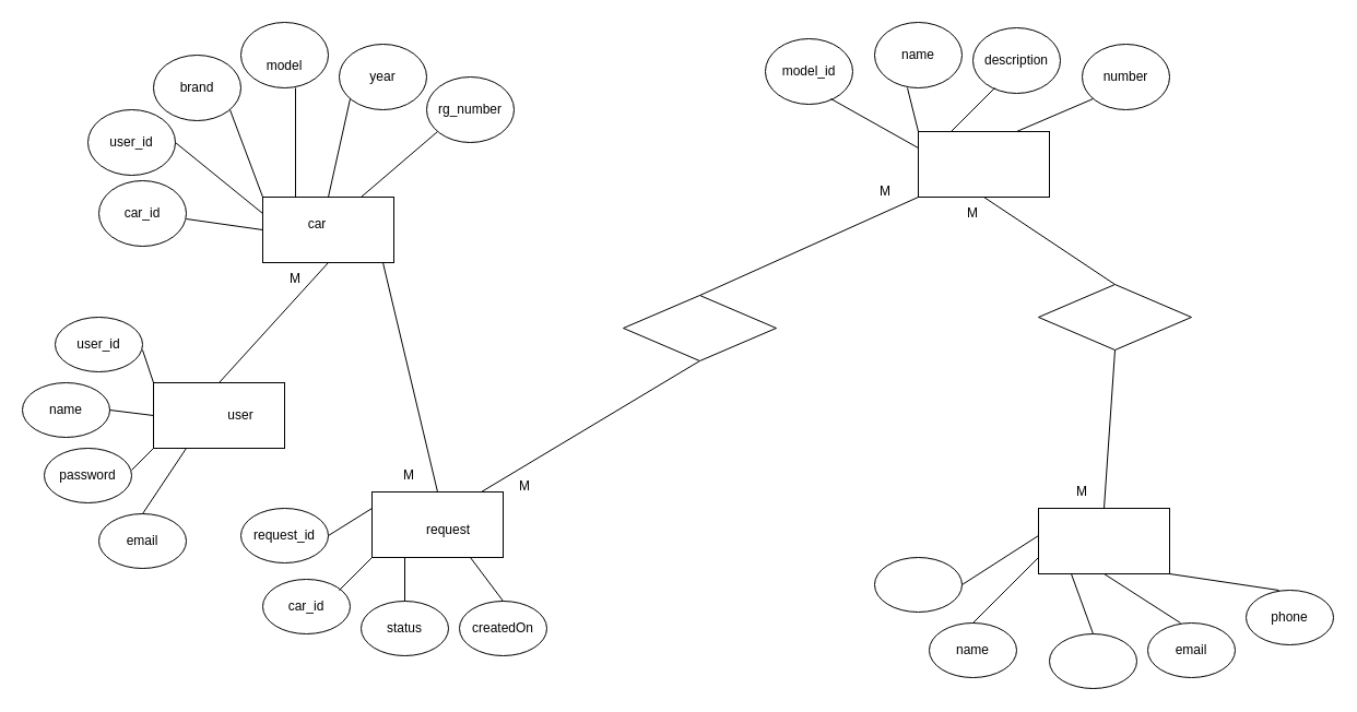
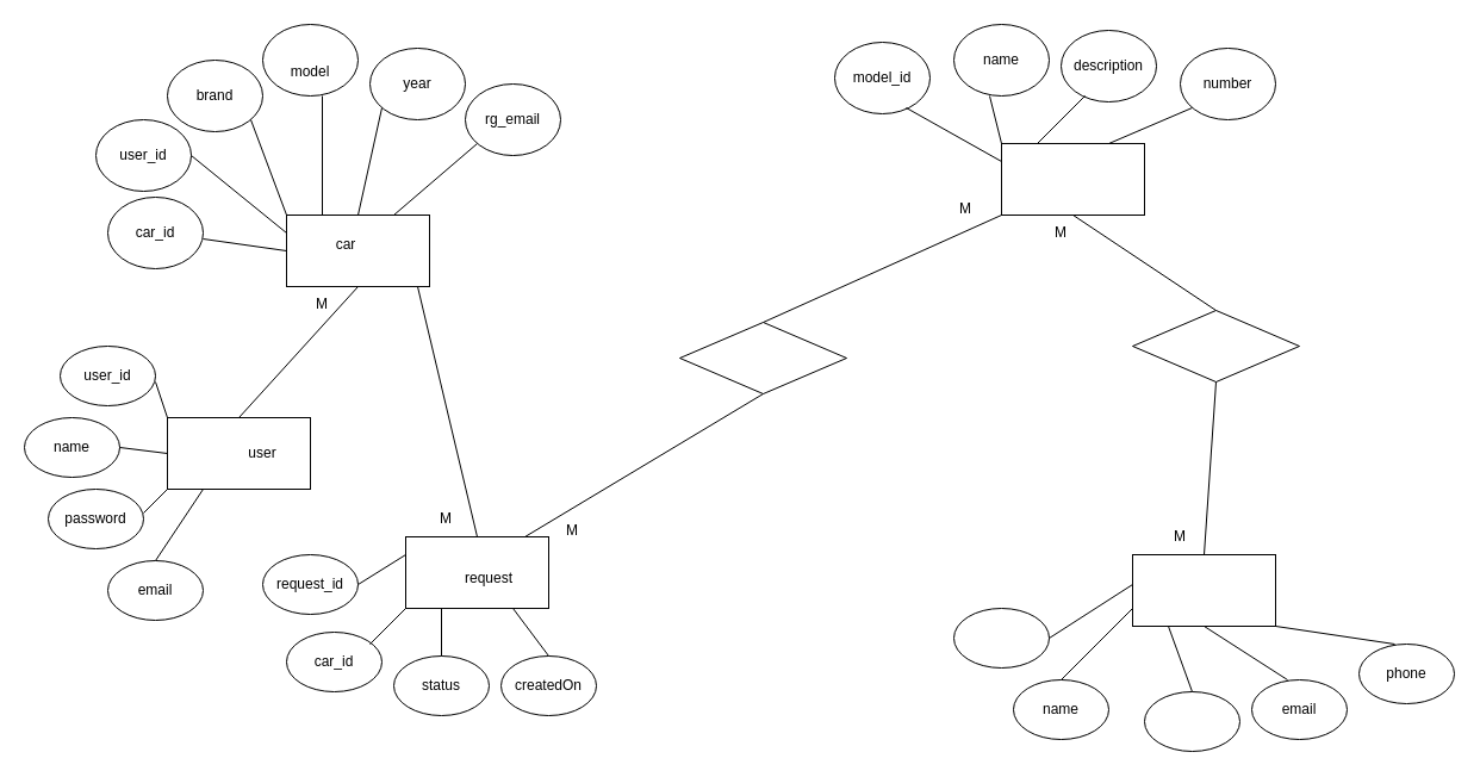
  <mxCell id="0" />
  <mxCell id="1" parent="0" />
  <mxCell id="2" value="" style="rounded=0;whiteSpace=wrap;html=1;" vertex="1" parent="1"><mxGeometry x="140" y="350" width="120" height="60" as="geometry" /></mxCell>
  <mxCell id="3" value="user" style="text;html=1;align=center;verticalAlign=middle;whiteSpace=wrap;rounded=0;" vertex="1" parent="1"><mxGeometry x="190" y="365" width="60" height="30" as="geometry" /></mxCell>
  <mxCell id="4" value="" style="ellipse;whiteSpace=wrap;html=1;" vertex="1" parent="1"><mxGeometry x="40" y="410" width="80" height="50" as="geometry" /></mxCell>
  <mxCell id="5" value="" style="ellipse;whiteSpace=wrap;html=1;" vertex="1" parent="1"><mxGeometry x="20" y="350" width="80" height="50" as="geometry" /></mxCell>
  <mxCell id="6" value="" style="ellipse;whiteSpace=wrap;html=1;" vertex="1" parent="1"><mxGeometry x="90" y="470" width="80" height="50" as="geometry" /></mxCell>
  <mxCell id="7" value="" style="ellipse;whiteSpace=wrap;html=1;" vertex="1" parent="1"><mxGeometry x="50" y="290" width="80" height="50" as="geometry" /></mxCell>
  <mxCell id="8" value="user_id" style="text;html=1;align=center;verticalAlign=middle;whiteSpace=wrap;rounded=0;" vertex="1" parent="1"><mxGeometry x="60" y="300" width="60" height="30" as="geometry" /></mxCell>
  <mxCell id="9" value="name" style="text;html=1;align=center;verticalAlign=middle;whiteSpace=wrap;rounded=0;" vertex="1" parent="1"><mxGeometry x="30" y="360" width="60" height="30" as="geometry" /></mxCell>
  <mxCell id="10" value="password" style="text;html=1;align=center;verticalAlign=middle;whiteSpace=wrap;rounded=0;" vertex="1" parent="1"><mxGeometry x="50" y="420" width="60" height="30" as="geometry" /></mxCell>
  <mxCell id="11" value="email" style="text;html=1;align=center;verticalAlign=middle;whiteSpace=wrap;rounded=0;" vertex="1" parent="1"><mxGeometry x="100" y="480" width="60" height="30" as="geometry" /></mxCell>
  <mxCell id="12" value="" style="endArrow=none;html=1;rounded=0;entryX=0;entryY=0;entryDx=0;entryDy=0;" edge="1" parent="1" target="2"><mxGeometry width="50" height="50" relative="1" as="geometry"><mxPoint x="130" y="320" as="sourcePoint" /><mxPoint x="180" y="270" as="targetPoint" /></mxGeometry></mxCell>
  <mxCell id="13" value="" style="endArrow=none;html=1;rounded=0;entryX=0;entryY=0.5;entryDx=0;entryDy=0;" edge="1" parent="1" target="2"><mxGeometry width="50" height="50" relative="1" as="geometry"><mxPoint x="100" y="375" as="sourcePoint" /><mxPoint x="160.711" y="375" as="targetPoint" /></mxGeometry></mxCell>
  <mxCell id="14" value="" style="endArrow=none;html=1;rounded=0;entryX=0;entryY=1;entryDx=0;entryDy=0;" edge="1" parent="1" target="2"><mxGeometry width="50" height="50" relative="1" as="geometry"><mxPoint x="120" y="430" as="sourcePoint" /><mxPoint x="170" y="380" as="targetPoint" /></mxGeometry></mxCell>
  <mxCell id="15" value="" style="endArrow=none;html=1;rounded=0;entryX=0.25;entryY=1;entryDx=0;entryDy=0;" edge="1" parent="1" target="2"><mxGeometry width="50" height="50" relative="1" as="geometry"><mxPoint x="130" y="470" as="sourcePoint" /><mxPoint x="180" y="420" as="targetPoint" /></mxGeometry></mxCell>
  <mxCell id="16" value="" style="rounded=0;whiteSpace=wrap;html=1;" vertex="1" parent="1"><mxGeometry x="240" y="180" width="120" height="60" as="geometry" /></mxCell>
  <mxCell id="17" value="car" style="text;html=1;align=center;verticalAlign=middle;whiteSpace=wrap;rounded=0;" vertex="1" parent="1"><mxGeometry x="260" y="190" width="60" height="30" as="geometry" /></mxCell>
  <mxCell id="18" value="" style="ellipse;whiteSpace=wrap;html=1;" vertex="1" parent="1"><mxGeometry x="90" y="165" width="80" height="60" as="geometry" /></mxCell>
  <mxCell id="19" value="" style="ellipse;whiteSpace=wrap;html=1;" vertex="1" parent="1"><mxGeometry x="310" y="40" width="80" height="60" as="geometry" /></mxCell>
  <mxCell id="20" value="" style="ellipse;whiteSpace=wrap;html=1;" vertex="1" parent="1"><mxGeometry x="220" y="20" width="80" height="60" as="geometry" /></mxCell>
  <mxCell id="21" value="" style="ellipse;whiteSpace=wrap;html=1;" vertex="1" parent="1"><mxGeometry x="80" y="100" width="80" height="60" as="geometry" /></mxCell>
  <mxCell id="22" value="" style="ellipse;whiteSpace=wrap;html=1;" vertex="1" parent="1"><mxGeometry x="140" y="50" width="80" height="60" as="geometry" /></mxCell>
  <mxCell id="23" value="" style="ellipse;whiteSpace=wrap;html=1;" vertex="1" parent="1"><mxGeometry x="390" y="70" width="80" height="60" as="geometry" /></mxCell>
  <mxCell id="24" value="" style="endArrow=none;html=1;rounded=0;entryX=0;entryY=0.5;entryDx=0;entryDy=0;" edge="1" parent="1" target="16"><mxGeometry width="50" height="50" relative="1" as="geometry"><mxPoint x="170" y="200" as="sourcePoint" /><mxPoint x="220" y="150" as="targetPoint" /></mxGeometry></mxCell>
  <mxCell id="25" value="" style="endArrow=none;html=1;rounded=0;entryX=0;entryY=0.25;entryDx=0;entryDy=0;" edge="1" parent="1" target="16"><mxGeometry width="50" height="50" relative="1" as="geometry"><mxPoint x="160" y="130" as="sourcePoint" /><mxPoint x="210" y="80" as="targetPoint" /></mxGeometry></mxCell>
  <mxCell id="26" value="" style="endArrow=none;html=1;rounded=0;entryX=0;entryY=0;entryDx=0;entryDy=0;" edge="1" parent="1" target="16"><mxGeometry width="50" height="50" relative="1" as="geometry"><mxPoint x="210" y="100" as="sourcePoint" /><mxPoint x="260" y="50" as="targetPoint" /></mxGeometry></mxCell>
  <mxCell id="27" value="" style="endArrow=none;html=1;rounded=0;exitX=0.25;exitY=0;exitDx=0;exitDy=0;" edge="1" parent="1" source="16"><mxGeometry width="50" height="50" relative="1" as="geometry"><mxPoint x="220" y="130" as="sourcePoint" /><mxPoint x="270" y="80" as="targetPoint" /></mxGeometry></mxCell>
  <mxCell id="28" value="" style="endArrow=none;html=1;rounded=0;exitX=0.5;exitY=0;exitDx=0;exitDy=0;" edge="1" parent="1" source="16"><mxGeometry width="50" height="50" relative="1" as="geometry"><mxPoint x="270" as="sourcePoint" y="140" /><mxPoint x="320" y="90" as="targetPoint" /></mxGeometry></mxCell>
  <mxCell id="29" value="" style="endArrow=none;html=1;rounded=0;exitX=0.75;exitY=0;exitDx=0;exitDy=0;" edge="1" parent="1" source="16"><mxGeometry width="50" height="50" relative="1" as="geometry"><mxPoint x="350" y="170" as="sourcePoint" /><mxPoint x="400" y="120" as="targetPoint" /></mxGeometry></mxCell>
  <mxCell id="30" value="car_id" style="text;html=1;align=center;verticalAlign=middle;whiteSpace=wrap;rounded=0;" vertex="1" parent="1"><mxGeometry x="100" y="180" width="60" height="30" as="geometry" /></mxCell>
  <mxCell id="31" value="user_id" style="text;html=1;align=center;verticalAlign=middle;whiteSpace=wrap;rounded=0;" vertex="1" parent="1"><mxGeometry x="90" y="115" width="60" height="30" as="geometry" /></mxCell>
  <mxCell id="32" value="brand" style="text;html=1;align=center;verticalAlign=middle;whiteSpace=wrap;rounded=0;" vertex="1" parent="1"><mxGeometry x="150" y="65" width="60" height="30" as="geometry" /></mxCell>
  <mxCell id="33" value="model" style="text;html=1;align=center;verticalAlign=middle;whiteSpace=wrap;rounded=0;" vertex="1" parent="1"><mxGeometry x="230" y="45" width="60" height="30" as="geometry" /></mxCell>
  <mxCell id="34" value="year" style="text;html=1;align=center;verticalAlign=middle;whiteSpace=wrap;rounded=0;" vertex="1" parent="1"><mxGeometry x="320" y="55" width="60" height="30" as="geometry" /></mxCell>
- <mxCell id="35" value="rg_number" style="text;html=1;align=center;verticalAlign=middle;whiteSpace=wrap;rounded=0;" vertex="1" parent="1"><mxGeometry x="400" y="85" width="60" height="30" as="geometry" /></mxCell>
+ <mxCell id="35" value="rg_email" style="text;html=1;align=center;verticalAlign=middle;whiteSpace=wrap;rounded=0;" vertex="1" parent="1"><mxGeometry x="400" y="85" width="60" height="30" as="geometry" /></mxCell>
  <mxCell id="36" value="" style="endArrow=none;html=1;rounded=0;entryX=0.5;entryY=1;entryDx=0;entryDy=0;" edge="1" parent="1" target="16"><mxGeometry width="50" height="50" relative="1" as="geometry"><mxPoint x="200" y="350" as="sourcePoint" /><mxPoint x="250" y="300" as="targetPoint" /></mxGeometry></mxCell>
  <mxCell id="37" value="M" style="text;html=1;align=center;verticalAlign=middle;whiteSpace=wrap;rounded=0;" vertex="1" parent="1"><mxGeometry x="240" y="240" width="60" height="30" as="geometry" /></mxCell>
  <mxCell id="38" value="" style="rounded=0;whiteSpace=wrap;html=1;" vertex="1" parent="1"><mxGeometry x="840" y="120" width="120" height="60" as="geometry" /></mxCell>
  <mxCell id="39" value="" style="ellipse;whiteSpace=wrap;html=1;" vertex="1" parent="1"><mxGeometry x="800" y="20" width="80" height="60" as="geometry" /></mxCell>
  <mxCell id="40" value="" style="ellipse;whiteSpace=wrap;html=1;" vertex="1" parent="1"><mxGeometry x="700" y="35" width="80" height="60" as="geometry" /></mxCell>
  <mxCell id="41" value="" style="ellipse;whiteSpace=wrap;html=1;" vertex="1" parent="1"><mxGeometry x="890" y="25" width="80" height="60" as="geometry" /></mxCell>
  <mxCell id="42" value="" style="ellipse;whiteSpace=wrap;html=1;" vertex="1" parent="1"><mxGeometry x="990" y="40" width="80" height="60" as="geometry" /></mxCell>
  <mxCell id="43" value="model_id" style="text;html=1;align=center;verticalAlign=middle;whiteSpace=wrap;rounded=0;" vertex="1" parent="1"><mxGeometry x="710" y="50" width="60" height="30" as="geometry" /></mxCell>
  <mxCell id="44" value="name" style="text;html=1;align=center;verticalAlign=middle;whiteSpace=wrap;rounded=0;" vertex="1" parent="1"><mxGeometry x="810" y="35" width="60" height="30" as="geometry" /></mxCell>
  <mxCell id="45" value="description" style="text;html=1;align=center;verticalAlign=middle;whiteSpace=wrap;rounded=0;" vertex="1" parent="1"><mxGeometry x="900" y="40" width="60" height="30" as="geometry" /></mxCell>
  <mxCell id="46" value="number" style="text;html=1;align=center;verticalAlign=middle;whiteSpace=wrap;rounded=0;" vertex="1" parent="1"><mxGeometry x="1000" y="55" width="60" height="30" as="geometry" /></mxCell>
  <mxCell id="47" value="" style="endArrow=none;html=1;rounded=0;exitX=0;exitY=0.25;exitDx=0;exitDy=0;" edge="1" parent="1" source="38"><mxGeometry width="50" height="50" relative="1" as="geometry"><mxPoint x="710" as="sourcePoint" y="140" /><mxPoint x="760" y="90" as="targetPoint" /></mxGeometry></mxCell>
  <mxCell id="48" value="" style="endArrow=none;html=1;rounded=0;exitX=0;exitY=0;exitDx=0;exitDy=0;" edge="1" parent="1" source="38"><mxGeometry width="50" height="50" relative="1" as="geometry"><mxPoint x="780" y="130" as="sourcePoint" /><mxPoint x="830" y="80" as="targetPoint" /></mxGeometry></mxCell>
  <mxCell id="49" value="" style="endArrow=none;html=1;rounded=0;exitX=0.25;exitY=0;exitDx=0;exitDy=0;" edge="1" parent="1" source="38"><mxGeometry width="50" height="50" relative="1" as="geometry"><mxPoint x="860" y="130" as="sourcePoint" /><mxPoint x="910" y="80" as="targetPoint" /></mxGeometry></mxCell>
  <mxCell id="50" value="" style="endArrow=none;html=1;rounded=0;exitX=0.75;exitY=0;exitDx=0;exitDy=0;" edge="1" parent="1" source="38"><mxGeometry width="50" height="50" relative="1" as="geometry"><mxPoint x="950" as="sourcePoint" y="140" /><mxPoint x="1000" y="90" as="targetPoint" /></mxGeometry></mxCell>
  <mxCell id="51" value="" style="rounded=0;whiteSpace=wrap;html=1;" vertex="1" parent="1"><mxGeometry x="950" y="465" width="120" height="60" as="geometry" /></mxCell>
  <mxCell id="52" value="" style="ellipse;whiteSpace=wrap;html=1;" vertex="1" parent="1"><mxGeometry x="850" y="570" width="80" height="50" as="geometry" /></mxCell>
  <mxCell id="53" value="" style="ellipse;whiteSpace=wrap;html=1;" vertex="1" parent="1"><mxGeometry x="800" y="510" width="80" height="50" as="geometry" /></mxCell>
  <mxCell id="54" value="" style="ellipse;whiteSpace=wrap;html=1;" vertex="1" parent="1"><mxGeometry x="960" y="580" width="80" height="50" as="geometry" /></mxCell>
  <mxCell id="55" value="" style="ellipse;whiteSpace=wrap;html=1;" vertex="1" parent="1"><mxGeometry x="1050" y="570" width="80" height="50" as="geometry" /></mxCell>
  <mxCell id="56" value="" style="ellipse;whiteSpace=wrap;html=1;" vertex="1" parent="1"><mxGeometry x="1140" y="540" width="80" height="50" as="geometry" /></mxCell>
  <mxCell id="57" value="" style="endArrow=none;html=1;rounded=0;exitX=1;exitY=0.5;exitDx=0;exitDy=0;" edge="1" parent="1" source="53"><mxGeometry width="50" height="50" relative="1" as="geometry"><mxPoint x="900" y="540" as="sourcePoint" /><mxPoint x="950" y="490" as="targetPoint" /></mxGeometry></mxCell>
  <mxCell id="58" value="" style="endArrow=none;html=1;rounded=0;entryX=0;entryY=0.75;entryDx=0;entryDy=0;" edge="1" parent="1" target="51"><mxGeometry width="50" height="50" relative="1" as="geometry"><mxPoint x="890" y="570" as="sourcePoint" /><mxPoint x="940" y="520" as="targetPoint" /></mxGeometry></mxCell>
  <mxCell id="59" value="" style="endArrow=none;html=1;rounded=0;entryX=0.25;entryY=1;entryDx=0;entryDy=0;exitX=0.5;exitY=0;exitDx=0;exitDy=0;" edge="1" parent="1" source="54" target="51"><mxGeometry width="50" height="50" relative="1" as="geometry"><mxPoint x="970" y="590" as="sourcePoint" /><mxPoint x="1020" y="540" as="targetPoint" /></mxGeometry></mxCell>
  <mxCell id="60" value="" style="endArrow=none;html=1;rounded=0;entryX=0.5;entryY=1;entryDx=0;entryDy=0;" edge="1" parent="1" target="51"><mxGeometry width="50" height="50" relative="1" as="geometry"><mxPoint x="1080" y="570" as="sourcePoint" /><mxPoint x="1130" y="520" as="targetPoint" /></mxGeometry></mxCell>
  <mxCell id="61" value="" style="endArrow=none;html=1;rounded=0;entryX=1;entryY=1;entryDx=0;entryDy=0;" edge="1" parent="1" target="51"><mxGeometry width="50" height="50" relative="1" as="geometry"><mxPoint x="1170" y="540" as="sourcePoint" /><mxPoint x="1220" y="490" as="targetPoint" /></mxGeometry></mxCell>
  <mxCell id="62" value="name" style="text;html=1;align=center;verticalAlign=middle;whiteSpace=wrap;rounded=0;" vertex="1" parent="1"><mxGeometry x="860" y="580" width="60" height="30" as="geometry" /></mxCell>
  <mxCell id="63" value="email" style="text;html=1;align=center;verticalAlign=middle;whiteSpace=wrap;rounded=0;" vertex="1" parent="1"><mxGeometry x="1060" y="580" width="60" height="30" as="geometry" /></mxCell>
  <mxCell id="64" value="phone" style="text;html=1;align=center;verticalAlign=middle;whiteSpace=wrap;rounded=0;" vertex="1" parent="1"><mxGeometry x="1150" y="550" width="60" height="30" as="geometry" /></mxCell>
  <mxCell id="65" value="" style="rounded=0;whiteSpace=wrap;html=1;" vertex="1" parent="1"><mxGeometry x="340" y="450" width="120" height="60" as="geometry" /></mxCell>
  <mxCell id="66" value="request" style="text;html=1;align=center;verticalAlign=middle;whiteSpace=wrap;rounded=0;" vertex="1" parent="1"><mxGeometry x="380" y="470" width="60" height="30" as="geometry" /></mxCell>
  <mxCell id="67" value="" style="ellipse;whiteSpace=wrap;html=1;" vertex="1" parent="1"><mxGeometry x="240" y="530" width="80" height="50" as="geometry" /></mxCell>
  <mxCell id="68" value="" style="ellipse;whiteSpace=wrap;html=1;" vertex="1" parent="1"><mxGeometry x="220" y="465" width="80" height="50" as="geometry" /></mxCell>
  <mxCell id="69" value="" style="ellipse;whiteSpace=wrap;html=1;" vertex="1" parent="1"><mxGeometry x="330" y="550" width="80" height="50" as="geometry" /></mxCell>
  <mxCell id="70" value="" style="ellipse;whiteSpace=wrap;html=1;" vertex="1" parent="1"><mxGeometry x="420" y="550" width="80" height="50" as="geometry" /></mxCell>
  <mxCell id="71" value="request_id" style="text;html=1;align=center;verticalAlign=middle;whiteSpace=wrap;rounded=0;" vertex="1" parent="1"><mxGeometry x="230" y="475" width="60" height="30" as="geometry" /></mxCell>
  <mxCell id="72" value="car_id" style="text;html=1;align=center;verticalAlign=middle;whiteSpace=wrap;rounded=0;" vertex="1" parent="1"><mxGeometry x="250" y="540" width="60" height="30" as="geometry" /></mxCell>
  <mxCell id="73" value="status" style="text;html=1;align=center;verticalAlign=middle;whiteSpace=wrap;rounded=0;" vertex="1" parent="1"><mxGeometry x="340" y="560" width="60" height="30" as="geometry" /></mxCell>
  <mxCell id="74" value="createdOn" style="text;html=1;align=center;verticalAlign=middle;whiteSpace=wrap;rounded=0;" vertex="1" parent="1"><mxGeometry x="430" y="560" width="60" height="30" as="geometry" /></mxCell>
  <mxCell id="75" value="" style="endArrow=none;html=1;rounded=0;entryX=0;entryY=0.25;entryDx=0;entryDy=0;" edge="1" parent="1" target="65"><mxGeometry width="50" height="50" relative="1" as="geometry"><mxPoint x="300" y="490" as="sourcePoint" /><mxPoint x="350" y="440" as="targetPoint" /></mxGeometry></mxCell>
  <mxCell id="76" value="" style="endArrow=none;html=1;rounded=0;" edge="1" parent="1"><mxGeometry width="50" height="50" relative="1" as="geometry"><mxPoint x="310" y="540" as="sourcePoint" /><mxPoint x="340" y="510" as="targetPoint" /></mxGeometry></mxCell>
  <mxCell id="77" value="" style="endArrow=none;html=1;rounded=0;entryX=0.25;entryY=1;entryDx=0;entryDy=0;" edge="1" parent="1" target="65"><mxGeometry width="50" height="50" relative="1" as="geometry"><mxPoint x="370" y="550" as="sourcePoint" /><mxPoint x="420" y="500" as="targetPoint" /></mxGeometry></mxCell>
  <mxCell id="78" value="" style="endArrow=none;html=1;rounded=0;entryX=0.75;entryY=1;entryDx=0;entryDy=0;" edge="1" parent="1" target="65"><mxGeometry width="50" height="50" relative="1" as="geometry"><mxPoint x="460" y="550" as="sourcePoint" /><mxPoint x="510" y="500" as="targetPoint" /></mxGeometry></mxCell>
  <mxCell id="79" value="" style="endArrow=none;html=1;rounded=0;exitX=0.5;exitY=0;exitDx=0;exitDy=0;" edge="1" parent="1" source="65"><mxGeometry width="50" height="50" relative="1" as="geometry"><mxPoint x="300" y="290" as="sourcePoint" /><mxPoint x="350" y="240" as="targetPoint" /></mxGeometry></mxCell>
  <mxCell id="80" value="M" style="text;html=1;align=center;verticalAlign=middle;whiteSpace=wrap;rounded=0;" vertex="1" parent="1"><mxGeometry x="344" y="420" width="60" height="30" as="geometry" /></mxCell>
  <mxCell id="81" value="" style="rhombus;whiteSpace=wrap;html=1;" vertex="1" parent="1"><mxGeometry x="950" y="260" width="140" height="60" as="geometry" /></mxCell>
  <mxCell id="82" value="" style="endArrow=none;html=1;rounded=0;exitX=0.5;exitY=0;exitDx=0;exitDy=0;" edge="1" parent="1" source="81"><mxGeometry width="50" height="50" relative="1" as="geometry"><mxPoint x="850" y="230" as="sourcePoint" /><mxPoint x="900" y="180" as="targetPoint" /></mxGeometry></mxCell>
  <mxCell id="83" value="" style="endArrow=none;html=1;rounded=0;exitX=0.5;exitY=0;exitDx=0;exitDy=0;" edge="1" parent="1" source="51"><mxGeometry width="50" height="50" relative="1" as="geometry"><mxPoint x="1080" y="430" as="sourcePoint" /><mxPoint x="1020" y="320" as="targetPoint" /></mxGeometry></mxCell>
  <mxCell id="84" value="M" style="text;html=1;align=center;verticalAlign=middle;whiteSpace=wrap;rounded=0;" vertex="1" parent="1"><mxGeometry x="960" y="435" width="60" height="30" as="geometry" /></mxCell>
  <mxCell id="85" value="M" style="text;html=1;align=center;verticalAlign=middle;whiteSpace=wrap;rounded=0;" vertex="1" parent="1"><mxGeometry x="860" y="180" width="60" height="30" as="geometry" /></mxCell>
  <mxCell id="86" value="" style="rhombus;whiteSpace=wrap;html=1;" vertex="1" parent="1"><mxGeometry x="570" y="270" width="140" height="60" as="geometry" /></mxCell>
  <mxCell id="87" value="" style="endArrow=none;html=1;rounded=0;entryX=0.5;entryY=1;entryDx=0;entryDy=0;" edge="1" parent="1" target="86"><mxGeometry width="50" height="50" relative="1" as="geometry"><mxPoint x="440" y="450" as="sourcePoint" /><mxPoint x="490" y="400" as="targetPoint" /></mxGeometry></mxCell>
  <mxCell id="88" value="" style="endArrow=none;html=1;rounded=0;entryX=0;entryY=1;entryDx=0;entryDy=0;" edge="1" parent="1" target="38"><mxGeometry width="50" height="50" relative="1" as="geometry"><mxPoint x="640" y="270" as="sourcePoint" /><mxPoint x="690" y="220" as="targetPoint" /></mxGeometry></mxCell>
  <mxCell id="89" value="M" style="text;html=1;align=center;verticalAlign=middle;whiteSpace=wrap;rounded=0;" vertex="1" parent="1"><mxGeometry x="450" y="430" width="60" height="30" as="geometry" /></mxCell>
  <mxCell id="90" value="M" style="text;html=1;align=center;verticalAlign=middle;whiteSpace=wrap;rounded=0;" vertex="1" parent="1"><mxGeometry x="780" y="160" width="60" height="30" as="geometry" /></mxCell>
